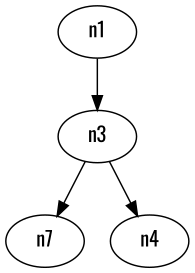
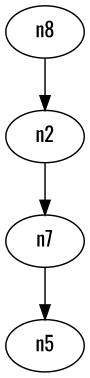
  digraph {
    fontname=Oswald
    node [fontname=Oswald]
    edge [fontname=Oswald]
-   n1 [label=n1]
-   n2 [label=n3]
+   n1 [label=n8]
+   n2 [label=n2]
    n3 [label=n7]
-   n4 [label=n4]
+   n5 [label=n5]
    n1 -> n2
    n2 -> n3
-   n2 -> n4
+   n3 -> n5
  }
